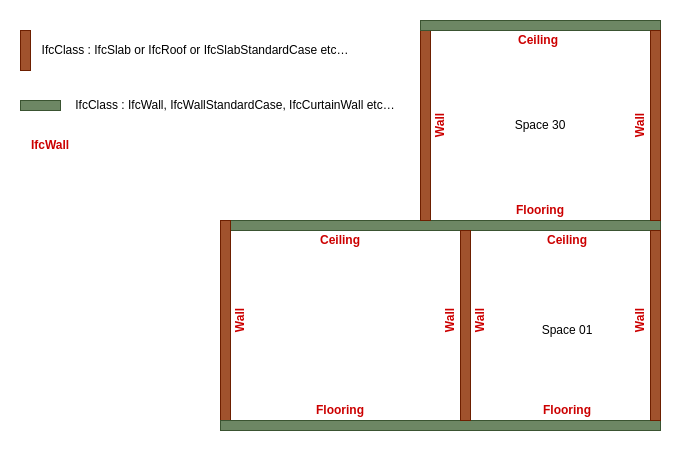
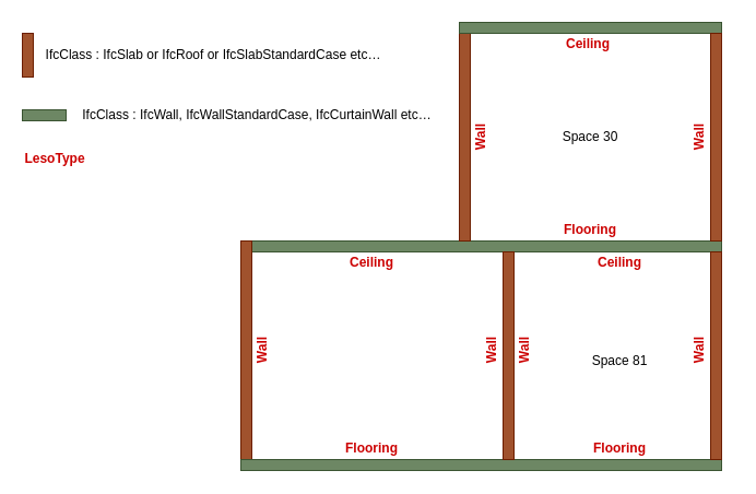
  <mxCell id="0" />
  <mxCell id="1" parent="0" />
  <mxCell id="2" value="" style="verticalLabelPosition=bottom;html=1;verticalAlign=top;align=center;shape=mxgraph.floorplan.wall;fillColor=#6d8764;strokeColor=#3A5431;fontColor=#ffffff;" vertex="1" parent="1"><mxGeometry x="230" y="220" width="430" height="10" as="geometry" /></mxCell>
  <mxCell id="3" value="" style="verticalLabelPosition=bottom;html=1;verticalAlign=top;align=center;shape=mxgraph.floorplan.wall;fillColor=#a0522d;direction=south;strokeColor=#6D1F00;fontColor=#ffffff;" vertex="1" parent="1"><mxGeometry x="220" y="220" width="10" height="200" as="geometry" /></mxCell>
  <mxCell id="4" value="&lt;span&gt;IfcClass : IfcSlab or IfcRoof or IfcSlabStandardCase etc…&lt;/span&gt;" style="text;html=1;strokeColor=none;fillColor=none;align=center;verticalAlign=middle;whiteSpace=wrap;rounded=0;" vertex="1" parent="1"><mxGeometry x="40" y="40" width="310" height="20" as="geometry" /></mxCell>
  <mxCell id="5" value="" style="verticalLabelPosition=bottom;html=1;verticalAlign=top;align=center;shape=mxgraph.floorplan.wall;fillColor=#a0522d;direction=south;strokeColor=#6D1F00;fontColor=#ffffff;" vertex="1" parent="1"><mxGeometry x="420" y="30" width="10" height="190" as="geometry" /></mxCell>
  <mxCell id="6" value="" style="verticalLabelPosition=bottom;html=1;verticalAlign=top;align=center;shape=mxgraph.floorplan.wall;fillColor=#6d8764;strokeColor=#3A5431;fontColor=#ffffff;" vertex="1" parent="1"><mxGeometry x="220" y="420" width="440" height="10" as="geometry" /></mxCell>
  <mxCell id="7" value="" style="verticalLabelPosition=bottom;html=1;verticalAlign=top;align=center;shape=mxgraph.floorplan.wall;fillColor=#6d8764;strokeColor=#3A5431;fontColor=#ffffff;" vertex="1" parent="1"><mxGeometry x="420" y="20" width="240" height="10" as="geometry" /></mxCell>
  <mxCell id="8" value="" style="verticalLabelPosition=bottom;html=1;verticalAlign=top;align=center;shape=mxgraph.floorplan.wall;fillColor=#a0522d;direction=south;strokeColor=#6D1F00;fontColor=#ffffff;" vertex="1" parent="1"><mxGeometry x="650" y="30" width="10" height="190" as="geometry" /></mxCell>
- <mxCell id="9" value="Space 01" style="text;html=1;strokeColor=none;fillColor=none;align=center;verticalAlign=middle;whiteSpace=wrap;rounded=0;" vertex="1" parent="1"><mxGeometry x="532" y="320" width="70" height="20" as="geometry" /></mxCell>
+ <mxCell id="9" value="Space 81" style="text;html=1;strokeColor=none;fillColor=none;align=center;verticalAlign=middle;whiteSpace=wrap;rounded=0;" vertex="1" parent="1"><mxGeometry x="532" y="320" width="70" height="20" as="geometry" /></mxCell>
  <mxCell id="10" value="Space 30" style="text;html=1;strokeColor=none;fillColor=none;align=center;verticalAlign=middle;whiteSpace=wrap;rounded=0;" vertex="1" parent="1"><mxGeometry x="505" y="115" width="70" height="20" as="geometry" /></mxCell>
  <mxCell id="11" value="" style="verticalLabelPosition=bottom;html=1;verticalAlign=top;align=center;shape=mxgraph.floorplan.wall;fillColor=#a0522d;direction=south;strokeColor=#6D1F00;fontColor=#ffffff;" vertex="1" parent="1"><mxGeometry x="650" y="230" width="10" height="190" as="geometry" /></mxCell>
  <mxCell id="12" value="" style="verticalLabelPosition=bottom;html=1;verticalAlign=top;align=center;shape=mxgraph.floorplan.wall;fillColor=#a0522d;direction=south;strokeColor=#6D1F00;fontColor=#ffffff;" vertex="1" parent="1"><mxGeometry x="460" y="230" width="10" height="190" as="geometry" /></mxCell>
  <mxCell id="13" value="" style="verticalLabelPosition=bottom;html=1;verticalAlign=top;align=center;shape=mxgraph.floorplan.wall;fillColor=#a0522d;direction=south;strokeColor=#6D1F00;fontColor=#ffffff;" vertex="1" parent="1"><mxGeometry x="20" y="30" width="10" height="40" as="geometry" /></mxCell>
  <mxCell id="14" value="" style="verticalLabelPosition=bottom;html=1;verticalAlign=top;align=center;shape=mxgraph.floorplan.wall;fillColor=#6d8764;strokeColor=#3A5431;fontColor=#ffffff;" vertex="1" parent="1"><mxGeometry x="20" y="100" width="40" height="10" as="geometry" /></mxCell>
  <mxCell id="15" value="&lt;span&gt;IfcClass : IfcWall, IfcWallStandardCase, IfcCurtainWall etc…&lt;/span&gt;" style="text;html=1;strokeColor=none;fillColor=none;align=center;verticalAlign=middle;whiteSpace=wrap;rounded=0;" vertex="1" parent="1"><mxGeometry x="70" y="95" width="330" height="20" as="geometry" /></mxCell>
- <mxCell id="16" value="&lt;span&gt;IfcWall&lt;/span&gt;" style="text;html=1;strokeColor=none;fillColor=none;align=center;verticalAlign=middle;whiteSpace=wrap;rounded=0;fontStyle=1;fontColor=#CC0000;" vertex="1" parent="1"><mxGeometry x="20" y="135" width="60" height="20" as="geometry" /></mxCell>
+ <mxCell id="16" value="&lt;span&gt;LesoType&lt;/span&gt;" style="text;html=1;strokeColor=none;fillColor=none;align=center;verticalAlign=middle;whiteSpace=wrap;rounded=0;fontStyle=1;fontColor=#CC0000;" vertex="1" parent="1"><mxGeometry x="20" y="135" width="60" height="20" as="geometry" /></mxCell>
  <mxCell id="17" value="&lt;span&gt;Ceiling&lt;/span&gt;" style="text;html=1;strokeColor=none;fillColor=none;align=center;verticalAlign=middle;whiteSpace=wrap;rounded=0;fontStyle=1;fontColor=#CC0000;" vertex="1" parent="1"><mxGeometry x="310" y="230" width="60" height="20" as="geometry" /></mxCell>
  <mxCell id="18" value="&lt;span&gt;Ceiling&lt;/span&gt;" style="text;html=1;strokeColor=none;fillColor=none;align=center;verticalAlign=middle;whiteSpace=wrap;rounded=0;fontStyle=1;fontColor=#CC0000;" vertex="1" parent="1"><mxGeometry x="537" y="230" width="60" height="20" as="geometry" /></mxCell>
  <mxCell id="19" value="&lt;span&gt;Flooring&lt;/span&gt;" style="text;html=1;strokeColor=none;fillColor=none;align=center;verticalAlign=middle;whiteSpace=wrap;rounded=0;fontStyle=1;fontColor=#CC0000;" vertex="1" parent="1"><mxGeometry x="510" y="200" width="60" height="20" as="geometry" /></mxCell>
  <mxCell id="20" value="&lt;span&gt;Ceiling&lt;/span&gt;" style="text;html=1;strokeColor=none;fillColor=none;align=center;verticalAlign=middle;whiteSpace=wrap;rounded=0;fontStyle=1;fontColor=#CC0000;" vertex="1" parent="1"><mxGeometry x="508" y="30" width="60" height="20" as="geometry" /></mxCell>
  <mxCell id="21" value="&lt;span&gt;Flooring&lt;/span&gt;" style="text;html=1;strokeColor=none;fillColor=none;align=center;verticalAlign=middle;whiteSpace=wrap;rounded=0;fontStyle=1;fontColor=#CC0000;" vertex="1" parent="1"><mxGeometry x="537" y="400" width="60" height="20" as="geometry" /></mxCell>
  <mxCell id="22" value="&lt;span&gt;Flooring&lt;/span&gt;" style="text;html=1;strokeColor=none;fillColor=none;align=center;verticalAlign=middle;whiteSpace=wrap;rounded=0;fontStyle=1;fontColor=#CC0000;" vertex="1" parent="1"><mxGeometry x="310" y="400" width="60" height="20" as="geometry" /></mxCell>
  <mxCell id="23" value="&lt;span&gt;Wall&lt;/span&gt;" style="text;html=1;strokeColor=none;fillColor=none;align=center;verticalAlign=middle;whiteSpace=wrap;rounded=0;fontStyle=1;fontColor=#CC0000;rotation=270;" vertex="1" parent="1"><mxGeometry x="210" y="310" width="60" height="20" as="geometry" /></mxCell>
  <mxCell id="24" value="&lt;span&gt;Wall&lt;/span&gt;" style="text;html=1;strokeColor=none;fillColor=none;align=center;verticalAlign=middle;whiteSpace=wrap;rounded=0;fontStyle=1;fontColor=#CC0000;rotation=270;" vertex="1" parent="1"><mxGeometry x="420" y="310" width="60" height="20" as="geometry" /></mxCell>
  <mxCell id="25" value="&lt;span&gt;Wall&lt;/span&gt;" style="text;html=1;strokeColor=none;fillColor=none;align=center;verticalAlign=middle;whiteSpace=wrap;rounded=0;fontStyle=1;fontColor=#CC0000;rotation=270;" vertex="1" parent="1"><mxGeometry x="450" y="310" width="60" height="20" as="geometry" /></mxCell>
  <mxCell id="26" value="&lt;span&gt;Wall&lt;/span&gt;" style="text;html=1;strokeColor=none;fillColor=none;align=center;verticalAlign=middle;whiteSpace=wrap;rounded=0;fontStyle=1;fontColor=#CC0000;rotation=270;" vertex="1" parent="1"><mxGeometry x="610" y="310" width="60" height="20" as="geometry" /></mxCell>
  <mxCell id="27" value="&lt;span&gt;Wall&lt;/span&gt;" style="text;html=1;strokeColor=none;fillColor=none;align=center;verticalAlign=middle;whiteSpace=wrap;rounded=0;fontStyle=1;fontColor=#CC0000;rotation=270;" vertex="1" parent="1"><mxGeometry x="610" y="115" width="60" height="20" as="geometry" /></mxCell>
  <mxCell id="28" value="&lt;span&gt;Wall&lt;/span&gt;" style="text;html=1;strokeColor=none;fillColor=none;align=center;verticalAlign=middle;whiteSpace=wrap;rounded=0;fontStyle=1;fontColor=#CC0000;rotation=270;" vertex="1" parent="1"><mxGeometry x="410" y="115" width="60" height="20" as="geometry" /></mxCell>
